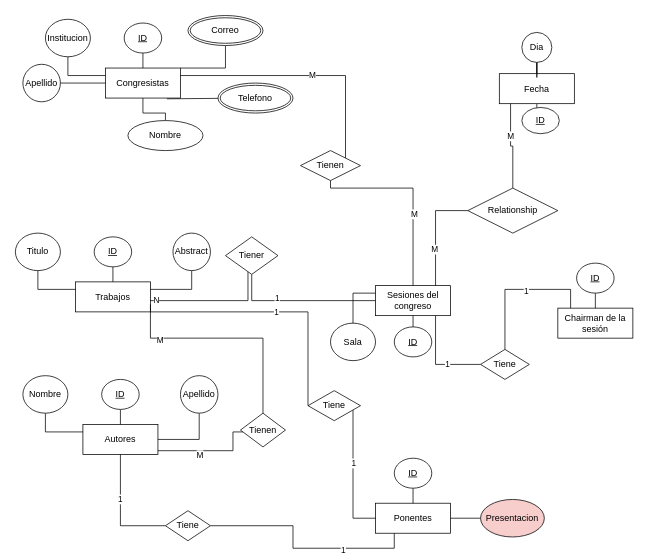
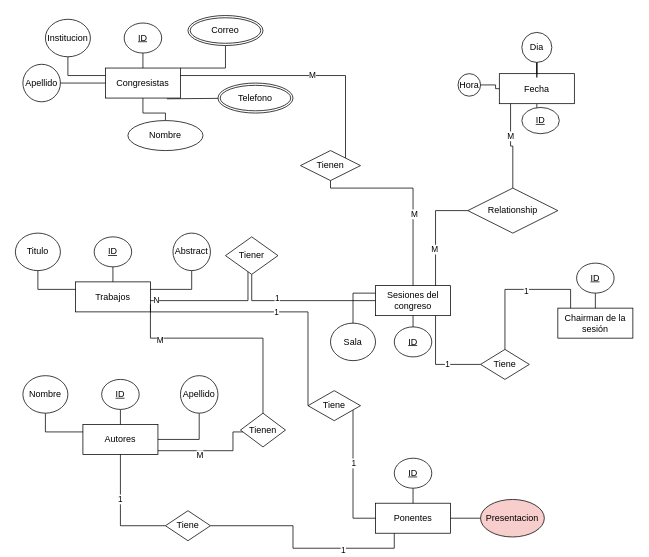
  <mxCell id="0" />
  <mxCell id="1" parent="0" />
  <mxCell id="2" style="rounded=0;orthogonalLoop=1;jettySize=auto;html=1;endArrow=none;endFill=0;entryX=0.5;entryY=0;entryDx=0;entryDy=0;" edge="1" parent="1" source="3" target="14"><mxGeometry relative="1" as="geometry"><mxPoint x="189.5" y="145" as="sourcePoint" /><mxPoint x="189.5" y="235" as="targetPoint" /><Array as="points"><mxPoint x="190" y="150" /><mxPoint x="220" y="150" /></Array></mxGeometry></mxCell>
  <mxCell id="3" value="Congresistas" style="whiteSpace=wrap;html=1;align=center;" vertex="1" parent="1"><mxGeometry x="140" y="90" width="100" height="40" as="geometry" /></mxCell>
  <mxCell id="4" style="rounded=0;orthogonalLoop=1;jettySize=auto;html=1;endArrow=none;endFill=0;" edge="1" parent="1" source="5" target="3"><mxGeometry relative="1" as="geometry" /></mxCell>
  <mxCell id="5" value="ID" style="ellipse;whiteSpace=wrap;html=1;align=center;fontStyle=4;" vertex="1" parent="1"><mxGeometry x="165" y="30" width="50" height="40" as="geometry" /></mxCell>
  <mxCell id="6" style="rounded=0;orthogonalLoop=1;jettySize=auto;html=1;endArrow=none;endFill=0;" edge="1" parent="1" source="7" target="3"><mxGeometry relative="1" as="geometry" /></mxCell>
  <mxCell id="7" value="Apellido" style="ellipse;whiteSpace=wrap;html=1;align=center;" vertex="1" parent="1"><mxGeometry x="30" y="85" width="50" height="50" as="geometry" /></mxCell>
  <mxCell id="8" style="rounded=0;orthogonalLoop=1;jettySize=auto;html=1;endArrow=none;endFill=0;entryX=0;entryY=0.25;entryDx=0;entryDy=0;" edge="1" parent="1" source="9" target="3"><mxGeometry relative="1" as="geometry"><Array as="points"><mxPoint x="90" y="100" /></Array></mxGeometry></mxCell>
  <mxCell id="9" value="Institucion" style="ellipse;whiteSpace=wrap;html=1;align=center;" vertex="1" parent="1"><mxGeometry x="60" y="25" width="60" height="50" as="geometry" /></mxCell>
  <mxCell id="10" style="rounded=0;orthogonalLoop=1;jettySize=auto;html=1;entryX=0.82;entryY=1.025;entryDx=0;entryDy=0;entryPerimeter=0;endArrow=none;endFill=0;" edge="1" parent="1" source="11" target="3"><mxGeometry relative="1" as="geometry" /></mxCell>
  <mxCell id="11" value="Telefono" style="ellipse;shape=doubleEllipse;margin=3;whiteSpace=wrap;html=1;align=center;" vertex="1" parent="1"><mxGeometry x="290" y="110" width="100" height="40" as="geometry" /></mxCell>
  <mxCell id="12" style="rounded=0;orthogonalLoop=1;jettySize=auto;html=1;entryX=1;entryY=0;entryDx=0;entryDy=0;endArrow=none;endFill=0;" edge="1" parent="1" source="13" target="3"><mxGeometry relative="1" as="geometry"><Array as="points"><mxPoint x="300" y="90" /></Array></mxGeometry></mxCell>
  <mxCell id="13" value="Correo" style="ellipse;shape=doubleEllipse;margin=3;whiteSpace=wrap;html=1;align=center;" vertex="1" parent="1"><mxGeometry x="250" y="20" width="100" height="40" as="geometry" /></mxCell>
  <mxCell id="14" value="Nombre&lt;br&gt;" style="ellipse;whiteSpace=wrap;html=1;align=center;" vertex="1" parent="1"><mxGeometry x="170" y="160" width="100" height="40" as="geometry" /></mxCell>
  <mxCell id="15" value="Trabajos" style="whiteSpace=wrap;html=1;align=center;" vertex="1" parent="1"><mxGeometry x="100" y="375" width="100" height="40" as="geometry" /></mxCell>
  <mxCell id="16" style="rounded=0;orthogonalLoop=1;jettySize=auto;html=1;endArrow=none;endFill=0;" edge="1" parent="1" source="17" target="15"><mxGeometry relative="1" as="geometry" /></mxCell>
  <mxCell id="17" value="ID" style="ellipse;whiteSpace=wrap;html=1;align=center;fontStyle=4;" vertex="1" parent="1"><mxGeometry x="125" y="315" width="50" height="40" as="geometry" /></mxCell>
  <mxCell id="18" style="rounded=0;orthogonalLoop=1;jettySize=auto;html=1;endArrow=none;endFill=0;entryX=1;entryY=0.25;entryDx=0;entryDy=0;" edge="1" parent="1" source="19" target="15"><mxGeometry relative="1" as="geometry"><Array as="points"><mxPoint x="255" y="385" /></Array></mxGeometry></mxCell>
  <mxCell id="19" value="Abstract" style="ellipse;whiteSpace=wrap;html=1;align=center;" vertex="1" parent="1"><mxGeometry x="230" y="310" width="50" height="50" as="geometry" /></mxCell>
  <mxCell id="20" style="rounded=0;orthogonalLoop=1;jettySize=auto;html=1;endArrow=none;endFill=0;entryX=0;entryY=0.25;entryDx=0;entryDy=0;" edge="1" parent="1" source="21" target="15"><mxGeometry relative="1" as="geometry"><Array as="points"><mxPoint x="50" y="385" /></Array></mxGeometry></mxCell>
  <mxCell id="21" value="Titulo" style="ellipse;whiteSpace=wrap;html=1;align=center;" vertex="1" parent="1"><mxGeometry y="310" width="60" height="50" as="geometry" x="20" /></mxCell>
  <mxCell id="22" value="Autores" style="whiteSpace=wrap;html=1;align=center;" vertex="1" parent="1"><mxGeometry x="110" y="565" width="100" height="40" as="geometry" /></mxCell>
  <mxCell id="23" style="rounded=0;orthogonalLoop=1;jettySize=auto;html=1;endArrow=none;endFill=0;" edge="1" parent="1" source="24" target="22"><mxGeometry relative="1" as="geometry" /></mxCell>
  <mxCell id="24" value="ID" style="ellipse;whiteSpace=wrap;html=1;align=center;fontStyle=4;" vertex="1" parent="1"><mxGeometry x="135" y="505" width="50" height="40" as="geometry" /></mxCell>
  <mxCell id="25" style="rounded=0;orthogonalLoop=1;jettySize=auto;html=1;endArrow=none;endFill=0;" edge="1" parent="1" source="26" target="22"><mxGeometry relative="1" as="geometry"><Array as="points"><mxPoint x="265" y="585" /></Array></mxGeometry></mxCell>
  <mxCell id="26" value="Apellido" style="ellipse;whiteSpace=wrap;html=1;align=center;" vertex="1" parent="1"><mxGeometry x="240" y="500" width="50" height="50" as="geometry" /></mxCell>
  <mxCell id="27" style="rounded=0;orthogonalLoop=1;jettySize=auto;html=1;endArrow=none;endFill=0;entryX=0;entryY=0.25;entryDx=0;entryDy=0;" edge="1" parent="1" source="28" target="22"><mxGeometry relative="1" as="geometry"><Array as="points"><mxPoint x="60" y="575" /></Array></mxGeometry></mxCell>
  <mxCell id="28" value="Nombre" style="ellipse;whiteSpace=wrap;html=1;align=center;" vertex="1" parent="1"><mxGeometry x="30" y="500" width="60" height="50" as="geometry" /></mxCell>
  <mxCell id="29" value="Sesiones del congreso" style="whiteSpace=wrap;html=1;align=center;" vertex="1" parent="1"><mxGeometry x="500" y="380" width="100" height="40" as="geometry" /></mxCell>
  <mxCell id="30" style="rounded=0;orthogonalLoop=1;jettySize=auto;html=1;endArrow=none;endFill=0;" edge="1" parent="1" source="31" target="29"><mxGeometry relative="1" as="geometry" /></mxCell>
  <mxCell id="31" value="ID" style="ellipse;whiteSpace=wrap;html=1;align=center;fontStyle=4;" vertex="1" parent="1"><mxGeometry x="525" y="435" width="50" height="40" as="geometry" /></mxCell>
  <mxCell id="32" style="rounded=0;orthogonalLoop=1;jettySize=auto;html=1;endArrow=none;endFill=0;entryX=0;entryY=0.25;entryDx=0;entryDy=0;" edge="1" parent="1" source="33" target="29"><mxGeometry relative="1" as="geometry"><Array as="points"><mxPoint x="470" y="390" /></Array></mxGeometry></mxCell>
  <mxCell id="33" value="Sala" style="ellipse;whiteSpace=wrap;html=1;align=center;" vertex="1" parent="1"><mxGeometry x="440" y="430" width="60" height="50" as="geometry" /></mxCell>
  <mxCell id="34" value="Ponentes" style="whiteSpace=wrap;html=1;align=center;" vertex="1" parent="1"><mxGeometry x="500" y="670" width="100" height="40" as="geometry" /></mxCell>
  <mxCell id="35" style="rounded=0;orthogonalLoop=1;jettySize=auto;html=1;endArrow=none;endFill=0;" edge="1" parent="1" source="36" target="34"><mxGeometry relative="1" as="geometry" /></mxCell>
  <mxCell id="36" value="ID" style="ellipse;whiteSpace=wrap;html=1;align=center;fontStyle=4;" vertex="1" parent="1"><mxGeometry x="525" y="610" width="50" height="40" as="geometry" /></mxCell>
  <mxCell id="37" value="Chairman de la sesión" style="whiteSpace=wrap;html=1;align=center;" vertex="1" parent="1"><mxGeometry x="743" y="410" width="100" height="40" as="geometry" /></mxCell>
  <mxCell id="38" style="rounded=0;orthogonalLoop=1;jettySize=auto;html=1;endArrow=none;endFill=0;" edge="1" parent="1" source="39" target="37"><mxGeometry relative="1" as="geometry" /></mxCell>
  <mxCell id="39" value="ID" style="ellipse;whiteSpace=wrap;html=1;align=center;fontStyle=4;" vertex="1" parent="1"><mxGeometry x="768" y="350" width="50" height="40" as="geometry" /></mxCell>
  <mxCell id="40" style="rounded=0;orthogonalLoop=1;jettySize=auto;html=1;endArrow=none;endFill=0;" edge="1" parent="1" source="41" target="34"><mxGeometry relative="1" as="geometry" /></mxCell>
  <mxCell id="41" value="Presentacion" style="ellipse;whiteSpace=wrap;html=1;align=center;fillColor=#f8cecc;" vertex="1" parent="1"><mxGeometry x="640" y="665" width="85" height="50" as="geometry" /></mxCell>
  <mxCell id="42" style="edgeStyle=orthogonalEdgeStyle;rounded=0;orthogonalLoop=1;jettySize=auto;html=1;endArrow=none;endFill=0;" edge="1" parent="1" source="43" target="44"><mxGeometry relative="1" as="geometry" /></mxCell>
  <mxCell id="43" value="Fecha" style="whiteSpace=wrap;html=1;align=center;" vertex="1" parent="1"><mxGeometry x="665" y="97.5" width="100" height="40" as="geometry" /></mxCell>
  <mxCell id="44" value="ID" style="ellipse;whiteSpace=wrap;html=1;align=center;fontStyle=4;" vertex="1" parent="1"><mxGeometry x="695" y="142.5" width="50" height="35" as="geometry" /></mxCell>
  <mxCell id="45" style="edgeStyle=orthogonalEdgeStyle;rounded=0;orthogonalLoop=1;jettySize=auto;html=1;endArrow=none;endFill=0;" edge="1" parent="1" source="46" target="43"><mxGeometry relative="1" as="geometry" /></mxCell>
  <mxCell id="46" value="Dia" style="ellipse;whiteSpace=wrap;html=1;align=center;" vertex="1" parent="1"><mxGeometry x="695" y="42.5" width="40" height="40" as="geometry" /></mxCell>
+ <mxCell id="47" style="edgeStyle=orthogonalEdgeStyle;rounded=0;orthogonalLoop=1;jettySize=auto;html=1;endArrow=none;endFill=0;entryX=0;entryY=0.5;entryDx=0;entryDy=0;" edge="1" parent="1" source="48" target="43"><mxGeometry relative="1" as="geometry"><mxPoint x="635" y="187.5" as="targetPoint" /></mxGeometry></mxCell>
+ <mxCell id="48" value="Hora" style="ellipse;whiteSpace=wrap;html=1;align=center;" vertex="1" parent="1"><mxGeometry x="610" y="97.5" width="30" height="30" as="geometry" /></mxCell>
  <mxCell id="49" style="rounded=0;orthogonalLoop=1;jettySize=auto;html=1;edgeStyle=orthogonalEdgeStyle;endArrow=none;endFill=0;" edge="1" parent="1" source="53" target="22"><mxGeometry relative="1" as="geometry"><Array as="points"><mxPoint x="310" y="575" /><mxPoint x="310" y="600" /></Array></mxGeometry></mxCell>
  <mxCell id="50" value="M" style="edgeLabel;html=1;align=center;verticalAlign=middle;resizable=0;points=[];" connectable="0" vertex="1" parent="49"><mxGeometry x="-0.133" y="1" relative="1" as="geometry"><mxPoint x="-23" y="4" as="offset" /></mxGeometry></mxCell>
  <mxCell id="51" style="rounded=0;orthogonalLoop=1;jettySize=auto;html=1;entryX=1;entryY=0.75;entryDx=0;entryDy=0;edgeStyle=orthogonalEdgeStyle;endArrow=none;endFill=0;" edge="1" parent="1" source="53" target="15"><mxGeometry relative="1" as="geometry"><Array as="points"><mxPoint x="350" y="450" /><mxPoint x="200" y="450" /></Array></mxGeometry></mxCell>
  <mxCell id="52" value="M" style="edgeLabel;html=1;align=center;verticalAlign=middle;resizable=0;points=[];" connectable="0" vertex="1" parent="51"><mxGeometry x="0.611" y="2" relative="1" as="geometry"><mxPoint as="offset" /></mxGeometry></mxCell>
  <mxCell id="53" value="Tienen" style="shape=rhombus;perimeter=rhombusPerimeter;whiteSpace=wrap;html=1;align=center;" vertex="1" parent="1"><mxGeometry x="320" y="550" width="60" height="45" as="geometry" /></mxCell>
  <mxCell id="54" style="edgeStyle=orthogonalEdgeStyle;rounded=0;orthogonalLoop=1;jettySize=auto;html=1;endArrow=none;endFill=0;" edge="1" parent="1" source="58" target="29"><mxGeometry relative="1" as="geometry"><Array as="points"><mxPoint x="335" y="400" /></Array></mxGeometry></mxCell>
  <mxCell id="55" value="1" style="edgeLabel;html=1;align=center;verticalAlign=middle;resizable=0;points=[];" connectable="0" vertex="1" parent="54"><mxGeometry x="-0.316" y="4" relative="1" as="geometry"><mxPoint as="offset" /></mxGeometry></mxCell>
  <mxCell id="56" style="edgeStyle=orthogonalEdgeStyle;rounded=0;orthogonalLoop=1;jettySize=auto;html=1;endArrow=none;endFill=0;" edge="1" parent="1" source="58" target="15"><mxGeometry relative="1" as="geometry"><Array as="points"><mxPoint x="330" y="400" /></Array></mxGeometry></mxCell>
  <mxCell id="57" value="N" style="edgeLabel;html=1;align=center;verticalAlign=middle;resizable=0;points=[];" connectable="0" vertex="1" parent="56"><mxGeometry x="0.914" y="-1" relative="1" as="geometry"><mxPoint as="offset" /></mxGeometry></mxCell>
  <mxCell id="58" value="Tiener" style="shape=rhombus;perimeter=rhombusPerimeter;whiteSpace=wrap;html=1;align=center;" vertex="1" parent="1"><mxGeometry x="300" y="315" width="70" height="50" as="geometry" /></mxCell>
  <mxCell id="59" style="edgeStyle=orthogonalEdgeStyle;rounded=0;orthogonalLoop=1;jettySize=auto;html=1;endArrow=none;endFill=0;" edge="1" parent="1" source="63" target="3"><mxGeometry relative="1" as="geometry"><Array as="points"><mxPoint x="460" y="100" /></Array></mxGeometry></mxCell>
  <mxCell id="60" value="M" style="edgeLabel;html=1;align=center;verticalAlign=middle;resizable=0;points=[];" connectable="0" vertex="1" parent="59"><mxGeometry x="-0.062" y="-1" relative="1" as="geometry"><mxPoint as="offset" /></mxGeometry></mxCell>
  <mxCell id="61" style="edgeStyle=orthogonalEdgeStyle;rounded=0;orthogonalLoop=1;jettySize=auto;html=1;endArrow=none;endFill=0;" edge="1" parent="1" source="63" target="29"><mxGeometry relative="1" as="geometry"><Array as="points"><mxPoint x="440" y="250" /><mxPoint x="550" y="250" /></Array></mxGeometry></mxCell>
  <mxCell id="62" value="M" style="edgeLabel;html=1;align=center;verticalAlign=middle;resizable=0;points=[];" connectable="0" vertex="1" parent="61"><mxGeometry x="0.229" y="1" relative="1" as="geometry"><mxPoint as="offset" /></mxGeometry></mxCell>
  <mxCell id="63" value="Tienen" style="shape=rhombus;perimeter=rhombusPerimeter;whiteSpace=wrap;html=1;align=center;" vertex="1" parent="1"><mxGeometry x="400" y="200" width="80" height="40" as="geometry" /></mxCell>
  <mxCell id="64" style="edgeStyle=orthogonalEdgeStyle;rounded=0;orthogonalLoop=1;jettySize=auto;html=1;entryX=1;entryY=1;entryDx=0;entryDy=0;endArrow=none;endFill=0;" edge="1" parent="1" source="68" target="15"><mxGeometry relative="1" as="geometry"><Array as="points"><mxPoint x="410" y="415" /></Array></mxGeometry></mxCell>
  <mxCell id="65" value="1" style="edgeLabel;html=1;align=center;verticalAlign=middle;resizable=0;points=[];" connectable="0" vertex="1" parent="64"><mxGeometry x="0.003" relative="1" as="geometry"><mxPoint as="offset" /></mxGeometry></mxCell>
  <mxCell id="66" style="edgeStyle=orthogonalEdgeStyle;rounded=0;orthogonalLoop=1;jettySize=auto;html=1;endArrow=none;endFill=0;" edge="1" parent="1" source="68" target="34"><mxGeometry relative="1" as="geometry"><Array as="points"><mxPoint x="470" y="690" /></Array></mxGeometry></mxCell>
  <mxCell id="67" value="1" style="edgeLabel;html=1;align=center;verticalAlign=middle;resizable=0;points=[];" connectable="0" vertex="1" parent="66"><mxGeometry x="-0.186" relative="1" as="geometry"><mxPoint as="offset" /></mxGeometry></mxCell>
  <mxCell id="68" value="Tiene" style="shape=rhombus;perimeter=rhombusPerimeter;whiteSpace=wrap;html=1;align=center;" vertex="1" parent="1"><mxGeometry x="410" y="520" width="70" height="40" as="geometry" /></mxCell>
  <mxCell id="69" style="edgeStyle=orthogonalEdgeStyle;rounded=0;orthogonalLoop=1;jettySize=auto;html=1;endArrow=none;endFill=0;" edge="1" parent="1" source="73" target="43"><mxGeometry relative="1" as="geometry"><Array as="points"><mxPoint x="683" y="194" /><mxPoint x="680" y="194" /></Array></mxGeometry></mxCell>
  <mxCell id="70" value="M" style="edgeLabel;html=1;align=center;verticalAlign=middle;resizable=0;points=[];" connectable="0" vertex="1" parent="69"><mxGeometry x="0.264" y="1" relative="1" as="geometry"><mxPoint as="offset" /></mxGeometry></mxCell>
  <mxCell id="71" style="edgeStyle=orthogonalEdgeStyle;rounded=0;orthogonalLoop=1;jettySize=auto;html=1;endArrow=none;endFill=0;" edge="1" parent="1" source="73" target="29"><mxGeometry relative="1" as="geometry"><Array as="points"><mxPoint x="580" y="280" /></Array></mxGeometry></mxCell>
  <mxCell id="72" value="M" style="edgeLabel;html=1;align=center;verticalAlign=middle;resizable=0;points=[];" connectable="0" vertex="1" parent="71"><mxGeometry x="0.315" y="-2" relative="1" as="geometry"><mxPoint as="offset" /></mxGeometry></mxCell>
  <mxCell id="73" value="Relationship" style="shape=rhombus;perimeter=rhombusPerimeter;whiteSpace=wrap;html=1;align=center;" vertex="1" parent="1"><mxGeometry x="623" y="250" width="120" height="60" as="geometry" /></mxCell>
  <mxCell id="74" style="edgeStyle=orthogonalEdgeStyle;rounded=0;orthogonalLoop=1;jettySize=auto;html=1;entryX=0.5;entryY=1;entryDx=0;entryDy=0;endArrow=none;endFill=0;" edge="1" parent="1" source="78" target="22"><mxGeometry relative="1" as="geometry" /></mxCell>
  <mxCell id="75" value="1" style="edgeLabel;html=1;align=center;verticalAlign=middle;resizable=0;points=[];" connectable="0" vertex="1" parent="74"><mxGeometry x="0.239" y="1" relative="1" as="geometry"><mxPoint as="offset" /></mxGeometry></mxCell>
  <mxCell id="76" style="edgeStyle=orthogonalEdgeStyle;rounded=0;orthogonalLoop=1;jettySize=auto;html=1;entryX=0.25;entryY=1;entryDx=0;entryDy=0;endArrow=none;endFill=0;" edge="1" parent="1" source="78" target="34"><mxGeometry relative="1" as="geometry" /></mxCell>
  <mxCell id="77" value="1" style="edgeLabel;html=1;align=center;verticalAlign=middle;resizable=0;points=[];" connectable="0" vertex="1" parent="76"><mxGeometry x="0.397" y="-2" relative="1" as="geometry"><mxPoint as="offset" /></mxGeometry></mxCell>
  <mxCell id="78" value="Tiene" style="shape=rhombus;perimeter=rhombusPerimeter;whiteSpace=wrap;html=1;align=center;" vertex="1" parent="1"><mxGeometry x="220" y="680" width="60" height="40" as="geometry" /></mxCell>
  <mxCell id="79" style="edgeStyle=orthogonalEdgeStyle;rounded=0;orthogonalLoop=1;jettySize=auto;html=1;endArrow=none;endFill=0;" edge="1" parent="1" source="83" target="29"><mxGeometry relative="1" as="geometry"><Array as="points"><mxPoint x="580" y="485" /></Array></mxGeometry></mxCell>
  <mxCell id="80" value="1" style="edgeLabel;html=1;align=center;verticalAlign=middle;resizable=0;points=[];" connectable="0" vertex="1" parent="79"><mxGeometry x="-0.28" y="-1" relative="1" as="geometry"><mxPoint as="offset" /></mxGeometry></mxCell>
  <mxCell id="81" style="edgeStyle=orthogonalEdgeStyle;rounded=0;orthogonalLoop=1;jettySize=auto;html=1;endArrow=none;endFill=0;" edge="1" parent="1" source="83" target="37"><mxGeometry relative="1" as="geometry"><Array as="points"><mxPoint x="760" y="385" /></Array></mxGeometry></mxCell>
  <mxCell id="82" value="1" style="edgeLabel;html=1;align=center;verticalAlign=middle;resizable=0;points=[];" connectable="0" vertex="1" parent="81"><mxGeometry x="0.117" y="-1" relative="1" as="geometry"><mxPoint as="offset" /></mxGeometry></mxCell>
  <mxCell id="83" value="Tiene" style="shape=rhombus;perimeter=rhombusPerimeter;whiteSpace=wrap;html=1;align=center;" vertex="1" parent="1"><mxGeometry x="640" y="465" width="65" height="40" as="geometry" /></mxCell>
